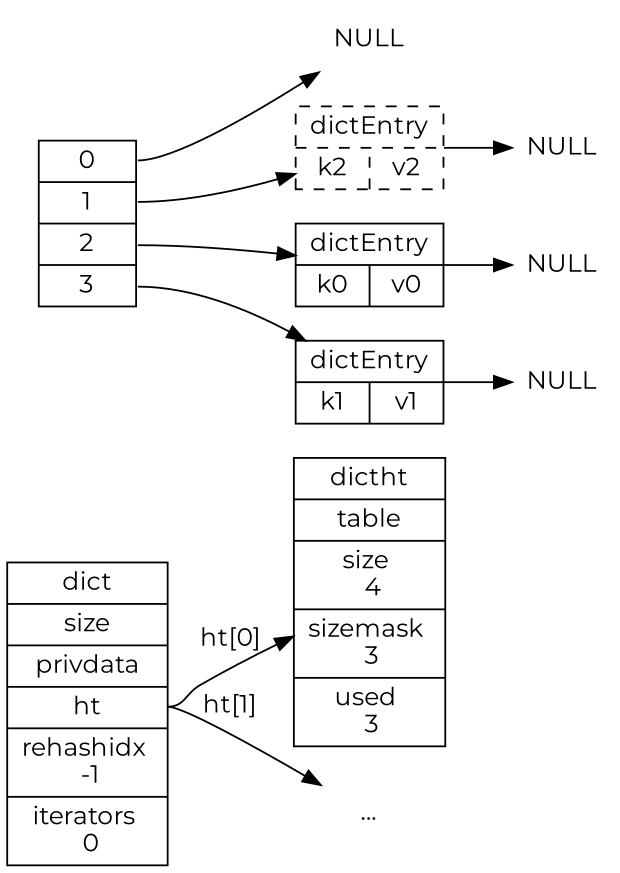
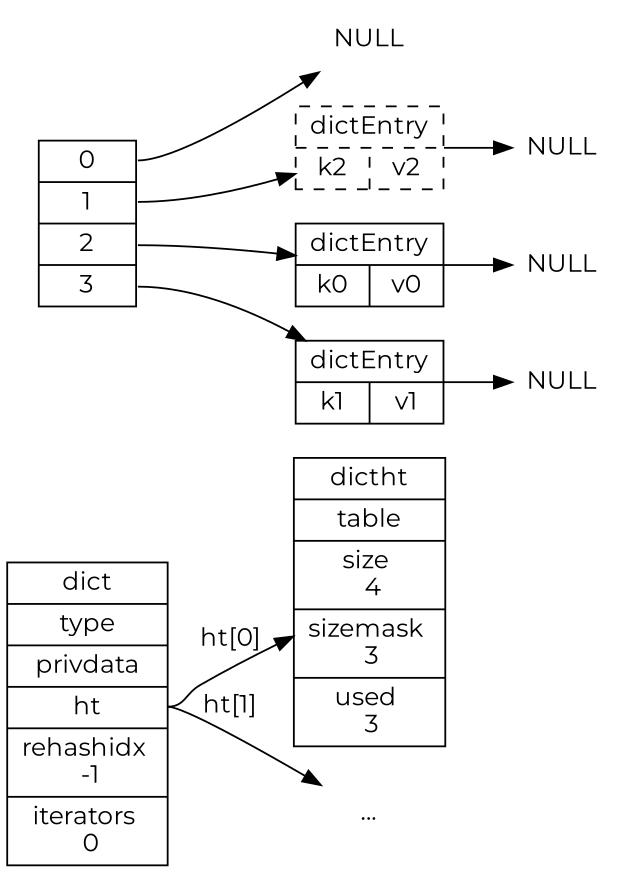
  digraph {
    fontname=Montserrat
    rankdir=LR
    node [fontname=Montserrat shape=record]
    edge [fontname=Montserrat]
-   n1 [label=" <head> dict | size | privdata | <ht> ht | rehashidx \n -1 | iterators \n 0 "]
+   n1 [label=" <head> dict | type | privdata | <ht> ht | rehashidx \n -1 | iterators \n 0 "]
    n2 [label=" <head> dictht | <table> table | <size> size \n 4 | <sizemask> sizemask \n 3 | <used> used \n 3"]
    n3 [label="..." shape=plaintext]
    n4 [label="<0> 0 | <1> 1 | <2> 2 | <3> 3"]
    n5 [label="dictEntry | { k0 | v0 }"]
    n6 [label="dictEntry | { k1 | v1 }"]
    n7 [label="dictEntry | { k2 | v2 }" style=dashed]
    n8 [label=NULL shape=plaintext]
    n9 [label=NULL shape=plaintext]
    n10 [label=NULL shape=plaintext]
    n11 [label=NULL shape=plaintext]
    n1 -> n2 [label="ht[0]" tailport=ht]
    n1 -> n3 [label="ht[1]" tailport=ht]
    n4 -> n5 [tailport=2]
    n4 -> n6 [tailport=3]
    n4 -> n7 [tailport=1]
    n4 -> n8 [tailport=0]
    n5 -> n9
    n6 -> n10
    n7 -> n11
  }
